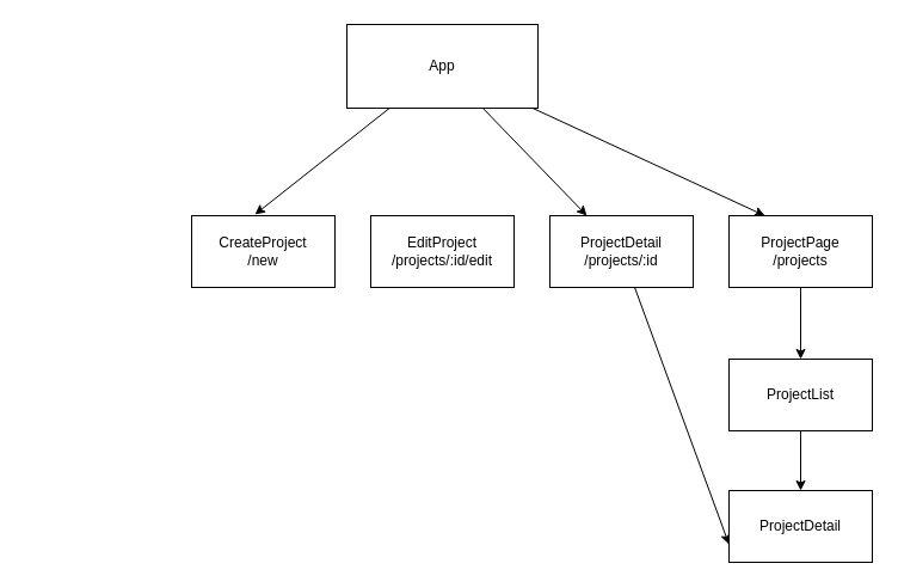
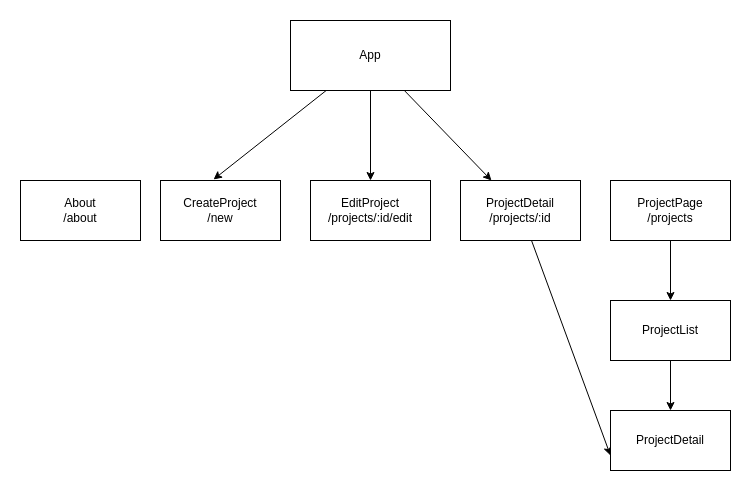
  <mxCell id="0" />
  <mxCell id="1" parent="0" />
  <mxCell id="2" style="edgeStyle=none;html=1;entryX=0.442;entryY=-0.017;entryDx=0;entryDy=0;entryPerimeter=0;" edge="1" parent="1" source="5" target="7"><mxGeometry relative="1" as="geometry" /></mxCell>
  <mxCell id="3" style="edgeStyle=none;html=1;" edge="1" parent="1" source="5" target="10"><mxGeometry relative="1" as="geometry" /></mxCell>
- <mxCell id="4" style="edgeStyle=none;html=1;entryX=0.25;entryY=0;entryDx=0;entryDy=0;" edge="1" parent="1" source="5" target="12"><mxGeometry relative="1" as="geometry" /></mxCell>
+ <mxCell id="4" style="edgeStyle=none;html=1;" edge="1" parent="1" source="5" target="8"><mxGeometry relative="1" as="geometry" /></mxCell>
  <mxCell id="5" value="App" style="whiteSpace=wrap;html=1;" vertex="1" parent="1"><mxGeometry x="290" y="20" width="160" height="70" as="geometry" /></mxCell>
+ <mxCell id="6" value="About&lt;br&gt;/about" style="whiteSpace=wrap;html=1;" vertex="1" parent="1"><mxGeometry x="20" y="180" width="120" height="60" as="geometry" /></mxCell>
  <mxCell id="7" value="CreateProject&lt;br&gt;/new" style="whiteSpace=wrap;html=1;" vertex="1" parent="1"><mxGeometry x="160" y="180" width="120" height="60" as="geometry" /></mxCell>
  <mxCell id="8" value="EditProject&lt;br&gt;/projects/:id/edit" style="whiteSpace=wrap;html=1;" vertex="1" parent="1"><mxGeometry x="310" y="180" width="120" height="60" as="geometry" /></mxCell>
  <mxCell id="9" style="edgeStyle=none;html=1;entryX=0;entryY=0.75;entryDx=0;entryDy=0;" edge="1" parent="1" source="10" target="15"><mxGeometry relative="1" as="geometry" /></mxCell>
  <mxCell id="10" value="ProjectDetail&lt;br&gt;/projects/:id" style="whiteSpace=wrap;html=1;" vertex="1" parent="1"><mxGeometry x="460" y="180" width="120" height="60" as="geometry" /></mxCell>
  <mxCell id="11" style="edgeStyle=none;html=1;" edge="1" parent="1" source="12" target="14"><mxGeometry relative="1" as="geometry" /></mxCell>
  <mxCell id="12" value="ProjectPage&lt;br&gt;/projects" style="whiteSpace=wrap;html=1;" vertex="1" parent="1"><mxGeometry x="610" y="180" width="120" height="60" as="geometry" /></mxCell>
  <mxCell id="13" style="edgeStyle=none;html=1;entryX=0.5;entryY=0;entryDx=0;entryDy=0;" edge="1" parent="1" source="14" target="15"><mxGeometry relative="1" as="geometry" /></mxCell>
  <mxCell id="14" value="ProjectList" style="whiteSpace=wrap;html=1;" vertex="1" parent="1"><mxGeometry x="610" y="300" width="120" height="60" as="geometry" /></mxCell>
  <mxCell id="15" value="ProjectDetail" style="whiteSpace=wrap;html=1;" vertex="1" parent="1"><mxGeometry x="610" y="410" width="120" height="60" as="geometry" /></mxCell>
